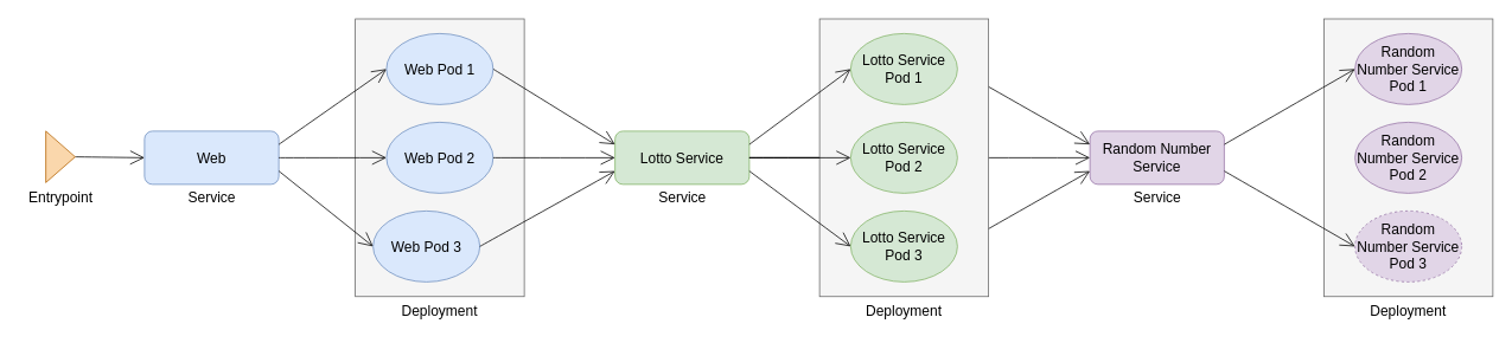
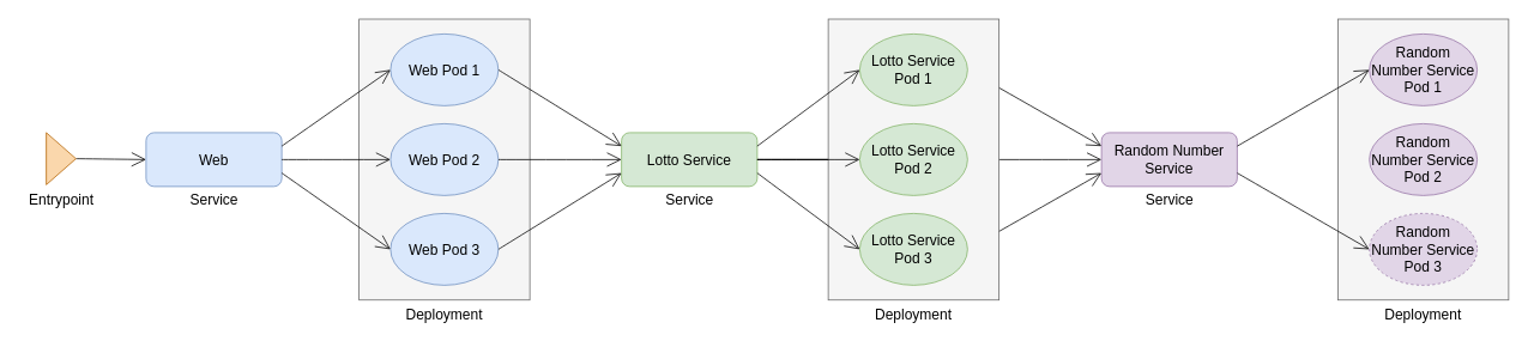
  <mxCell id="0" />
  <mxCell id="1" parent="0" />
  <mxCell id="2" value="Web" style="rounded=1;whiteSpace=wrap;html=1;fontSize=16;fillColor=#dae8fc;strokeColor=#6c8ebf;" vertex="1" parent="1"><mxGeometry x="162" y="147" width="151" height="60" as="geometry" /></mxCell>
  <mxCell id="3" value="Lotto Service" style="rounded=1;whiteSpace=wrap;html=1;fontSize=16;fillColor=#d5e8d4;strokeColor=#82b366;" vertex="1" parent="1"><mxGeometry x="691" y="147" width="151" height="60" as="geometry" /></mxCell>
  <mxCell id="4" value="Random Number Service" style="rounded=1;whiteSpace=wrap;html=1;fontSize=16;fillColor=#e1d5e7;strokeColor=#9673a6;" vertex="1" parent="1"><mxGeometry x="1225" y="147" width="151" height="60" as="geometry" /></mxCell>
  <mxCell id="5" style="edgeStyle=none;curved=1;rounded=0;orthogonalLoop=1;jettySize=auto;html=1;exitX=1;exitY=0.5;exitDx=0;exitDy=0;entryX=0;entryY=0.5;entryDx=0;entryDy=0;fontSize=12;endArrow=open;startSize=14;endSize=14;sourcePerimeterSpacing=8;targetPerimeterSpacing=8;" edge="1" parent="1" source="6" target="2"><mxGeometry relative="1" as="geometry" /></mxCell>
  <mxCell id="6" value="" style="triangle;whiteSpace=wrap;html=1;fontSize=16;fillColor=#fad7ac;strokeColor=#b46504;" vertex="1" parent="1"><mxGeometry x="51" y="147" width="33" height="58" as="geometry" /></mxCell>
  <mxCell id="7" value="Entrypoint" style="text;html=1;strokeColor=none;fillColor=none;align=center;verticalAlign=middle;whiteSpace=wrap;rounded=0;fontSize=16;" vertex="1" parent="1"><mxGeometry x="20.5" y="207" width="94" height="30" as="geometry" /></mxCell>
  <mxCell id="8" value="Service" style="text;html=1;strokeColor=none;fillColor=none;align=center;verticalAlign=middle;whiteSpace=wrap;rounded=0;fontSize=16;" vertex="1" parent="1"><mxGeometry x="190.5" y="207" width="94" height="30" as="geometry" /></mxCell>
  <mxCell id="9" value="" style="group" vertex="1" connectable="0" parent="1"><mxGeometry x="399" y="20.5" width="190" height="343" as="geometry" /></mxCell>
  <mxCell id="10" value="" style="rounded=0;whiteSpace=wrap;html=1;fontSize=16;fillColor=#f5f5f5;fontColor=#333333;strokeColor=#666666;" vertex="1" parent="9"><mxGeometry width="190" height="313" as="geometry" /></mxCell>
  <mxCell id="11" value="Web Pod 2" style="ellipse;whiteSpace=wrap;html=1;fontSize=16;fillColor=#dae8fc;strokeColor=#6c8ebf;" vertex="1" parent="9"><mxGeometry x="35" y="116.5" width="120" height="80" as="geometry" /></mxCell>
  <mxCell id="12" value="Web Pod 1" style="ellipse;whiteSpace=wrap;html=1;fontSize=16;fillColor=#dae8fc;strokeColor=#6c8ebf;" vertex="1" parent="9"><mxGeometry x="35" y="16.5" width="120" height="80" as="geometry" /></mxCell>
- <mxCell id="13" value="Web Pod 3" style="ellipse;whiteSpace=wrap;html=1;fontSize=16;fillColor=#dae8fc;strokeColor=#6c8ebf;" vertex="1" parent="9"><mxGeometry x="20" y="216.5" width="120" height="80" as="geometry" /></mxCell>
+ <mxCell id="13" value="Web Pod 3" style="ellipse;whiteSpace=wrap;html=1;fontSize=16;fillColor=#dae8fc;strokeColor=#6c8ebf;" vertex="1" parent="9"><mxGeometry x="35" y="216.5" width="120" height="80" as="geometry" /></mxCell>
  <mxCell id="14" value="Deployment" style="text;html=1;strokeColor=none;fillColor=none;align=center;verticalAlign=middle;whiteSpace=wrap;rounded=0;fontSize=16;" vertex="1" parent="9"><mxGeometry x="39.25" y="313" width="111.5" height="30" as="geometry" /></mxCell>
  <mxCell id="15" style="edgeStyle=none;curved=1;rounded=0;orthogonalLoop=1;jettySize=auto;html=1;exitX=1;exitY=0.5;exitDx=0;exitDy=0;entryX=0;entryY=0.5;entryDx=0;entryDy=0;fontSize=12;endArrow=open;startSize=14;endSize=14;sourcePerimeterSpacing=8;targetPerimeterSpacing=8;" edge="1" parent="1" source="3" target="32"><mxGeometry relative="1" as="geometry" /></mxCell>
  <mxCell id="16" style="edgeStyle=none;curved=1;rounded=0;orthogonalLoop=1;jettySize=auto;html=1;exitX=1;exitY=0.25;exitDx=0;exitDy=0;entryX=0;entryY=0.5;entryDx=0;entryDy=0;fontSize=12;endArrow=open;startSize=14;endSize=14;sourcePerimeterSpacing=8;targetPerimeterSpacing=8;" edge="1" parent="1" source="2" target="12"><mxGeometry relative="1" as="geometry" /></mxCell>
  <mxCell id="17" style="edgeStyle=none;curved=1;rounded=0;orthogonalLoop=1;jettySize=auto;html=1;exitX=1;exitY=0.5;exitDx=0;exitDy=0;entryX=0;entryY=0.5;entryDx=0;entryDy=0;fontSize=12;endArrow=open;startSize=14;endSize=14;sourcePerimeterSpacing=8;targetPerimeterSpacing=8;" edge="1" parent="1" source="2" target="11"><mxGeometry relative="1" as="geometry" /></mxCell>
  <mxCell id="18" style="edgeStyle=none;curved=1;rounded=0;orthogonalLoop=1;jettySize=auto;html=1;exitX=1;exitY=0.75;exitDx=0;exitDy=0;entryX=0;entryY=0.5;entryDx=0;entryDy=0;fontSize=12;endArrow=open;startSize=14;endSize=14;sourcePerimeterSpacing=8;targetPerimeterSpacing=8;" edge="1" parent="1" source="2" target="13"><mxGeometry relative="1" as="geometry" /></mxCell>
  <mxCell id="19" style="edgeStyle=none;curved=1;rounded=0;orthogonalLoop=1;jettySize=auto;html=1;exitX=1;exitY=0.5;exitDx=0;exitDy=0;entryX=0;entryY=0.5;entryDx=0;entryDy=0;fontSize=12;endArrow=open;startSize=14;endSize=14;sourcePerimeterSpacing=8;targetPerimeterSpacing=8;" edge="1" parent="1" source="11" target="3"><mxGeometry relative="1" as="geometry" /></mxCell>
  <mxCell id="20" style="edgeStyle=none;curved=1;rounded=0;orthogonalLoop=1;jettySize=auto;html=1;exitX=1;exitY=0.5;exitDx=0;exitDy=0;entryX=0;entryY=0.75;entryDx=0;entryDy=0;fontSize=12;endArrow=open;startSize=14;endSize=14;sourcePerimeterSpacing=8;targetPerimeterSpacing=8;" edge="1" parent="1" source="13" target="3"><mxGeometry relative="1" as="geometry" /></mxCell>
  <mxCell id="21" style="edgeStyle=none;curved=1;rounded=0;orthogonalLoop=1;jettySize=auto;html=1;exitX=1;exitY=0.5;exitDx=0;exitDy=0;entryX=0;entryY=0.25;entryDx=0;entryDy=0;fontSize=12;endArrow=open;startSize=14;endSize=14;sourcePerimeterSpacing=8;targetPerimeterSpacing=8;" edge="1" parent="1" source="12" target="3"><mxGeometry relative="1" as="geometry" /></mxCell>
  <mxCell id="22" style="edgeStyle=none;curved=1;rounded=0;orthogonalLoop=1;jettySize=auto;html=1;exitX=1;exitY=0.5;exitDx=0;exitDy=0;entryX=0;entryY=0.5;entryDx=0;entryDy=0;fontSize=12;endArrow=open;startSize=14;endSize=14;sourcePerimeterSpacing=8;targetPerimeterSpacing=8;" edge="1" parent="1"><mxGeometry relative="1" as="geometry"><mxPoint x="842" y="177" as="sourcePoint" /><mxPoint x="956" y="177" as="targetPoint" /></mxGeometry></mxCell>
  <mxCell id="23" style="edgeStyle=none;curved=1;rounded=0;orthogonalLoop=1;jettySize=auto;html=1;exitX=1;exitY=0.5;exitDx=0;exitDy=0;entryX=0;entryY=0.25;entryDx=0;entryDy=0;fontSize=12;endArrow=open;startSize=14;endSize=14;sourcePerimeterSpacing=8;targetPerimeterSpacing=8;" edge="1" parent="1" source="33" target="4"><mxGeometry relative="1" as="geometry" /></mxCell>
  <mxCell id="24" style="edgeStyle=none;curved=1;rounded=0;orthogonalLoop=1;jettySize=auto;html=1;exitX=1;exitY=0.5;exitDx=0;exitDy=0;entryX=0;entryY=0.75;entryDx=0;entryDy=0;fontSize=12;endArrow=open;startSize=14;endSize=14;sourcePerimeterSpacing=8;targetPerimeterSpacing=8;" edge="1" parent="1" source="34" target="4"><mxGeometry relative="1" as="geometry" /></mxCell>
  <mxCell id="25" style="edgeStyle=none;curved=1;rounded=0;orthogonalLoop=1;jettySize=auto;html=1;exitX=1;exitY=0.5;exitDx=0;exitDy=0;entryX=0;entryY=0.5;entryDx=0;entryDy=0;fontSize=12;endArrow=open;startSize=14;endSize=14;sourcePerimeterSpacing=8;targetPerimeterSpacing=8;" edge="1" parent="1" source="32" target="4"><mxGeometry relative="1" as="geometry" /></mxCell>
  <mxCell id="26" value="" style="rounded=0;whiteSpace=wrap;html=1;fontSize=16;fillColor=#f5f5f5;fontColor=#333333;strokeColor=#666666;" vertex="1" parent="1"><mxGeometry x="1488" y="20.5" width="190" height="313" as="geometry" /></mxCell>
  <mxCell id="27" value="Random Number Service Pod 2" style="ellipse;whiteSpace=wrap;html=1;fontSize=16;fillColor=#e1d5e7;strokeColor=#9673a6;" vertex="1" parent="1"><mxGeometry x="1523" y="137" width="120" height="80" as="geometry" /></mxCell>
  <mxCell id="28" value="Random Number Service Pod 1" style="ellipse;whiteSpace=wrap;html=1;fontSize=16;fillColor=#e1d5e7;strokeColor=#9673a6;" vertex="1" parent="1"><mxGeometry x="1523" y="37" width="120" height="80" as="geometry" /></mxCell>
  <mxCell id="29" value="Random Number Service Pod 3" style="ellipse;whiteSpace=wrap;html=1;fontSize=16;fillColor=#e1d5e7;strokeColor=#9673a6;dashed=1;" vertex="1" parent="1"><mxGeometry x="1523" y="237" width="120" height="80" as="geometry" /></mxCell>
  <mxCell id="30" value="Deployment" style="text;html=1;strokeColor=none;fillColor=none;align=center;verticalAlign=middle;whiteSpace=wrap;rounded=0;fontSize=16;" vertex="1" parent="1"><mxGeometry x="1527.25" y="333.5" width="111.5" height="30" as="geometry" /></mxCell>
  <mxCell id="31" value="" style="rounded=0;whiteSpace=wrap;html=1;fontSize=16;fillColor=#f5f5f5;fontColor=#333333;strokeColor=#666666;container=0;" vertex="1" parent="1"><mxGeometry x="921" y="20.5" width="190" height="313" as="geometry" /></mxCell>
  <mxCell id="32" value="Lotto Service Pod 2" style="ellipse;whiteSpace=wrap;html=1;fontSize=16;fillColor=#d5e8d4;strokeColor=#82b366;container=0;" vertex="1" parent="1"><mxGeometry x="956" y="137" width="120" height="80" as="geometry" /></mxCell>
  <mxCell id="33" value="Lotto Service Pod 1" style="ellipse;whiteSpace=wrap;html=1;fontSize=16;fillColor=#d5e8d4;strokeColor=#82b366;container=0;" vertex="1" parent="1"><mxGeometry x="956" y="37" width="120" height="80" as="geometry" /></mxCell>
  <mxCell id="34" value="Lotto Service Pod 3" style="ellipse;whiteSpace=wrap;html=1;fontSize=16;fillColor=#d5e8d4;strokeColor=#82b366;container=0;" vertex="1" parent="1"><mxGeometry x="956" y="237" width="120" height="80" as="geometry" /></mxCell>
  <mxCell id="35" value="Deployment" style="text;html=1;strokeColor=none;fillColor=none;align=center;verticalAlign=middle;whiteSpace=wrap;rounded=0;fontSize=16;container=0;" vertex="1" parent="1"><mxGeometry x="960.25" y="333.5" width="111.5" height="30" as="geometry" /></mxCell>
  <mxCell id="36" style="edgeStyle=none;curved=1;rounded=0;orthogonalLoop=1;jettySize=auto;html=1;exitX=1;exitY=0.75;exitDx=0;exitDy=0;entryX=0;entryY=0.5;entryDx=0;entryDy=0;fontSize=12;endArrow=open;startSize=14;endSize=14;sourcePerimeterSpacing=8;targetPerimeterSpacing=8;" edge="1" parent="1" source="3" target="34"><mxGeometry relative="1" as="geometry" /></mxCell>
  <mxCell id="37" style="edgeStyle=none;curved=1;rounded=0;orthogonalLoop=1;jettySize=auto;html=1;exitX=1;exitY=0.25;exitDx=0;exitDy=0;entryX=0;entryY=0.5;entryDx=0;entryDy=0;fontSize=12;endArrow=open;startSize=14;endSize=14;sourcePerimeterSpacing=8;targetPerimeterSpacing=8;" edge="1" parent="1" source="3"><mxGeometry relative="1" as="geometry"><mxPoint x="842" y="177" as="sourcePoint" /><mxPoint x="956" y="77" as="targetPoint" /></mxGeometry></mxCell>
  <mxCell id="38" style="edgeStyle=none;curved=1;rounded=0;orthogonalLoop=1;jettySize=auto;html=1;exitX=1;exitY=0.5;exitDx=0;exitDy=0;entryX=0;entryY=0.5;entryDx=0;entryDy=0;fontSize=12;endArrow=open;startSize=14;endSize=14;sourcePerimeterSpacing=8;targetPerimeterSpacing=8;" edge="1" parent="1"><mxGeometry relative="1" as="geometry"><mxPoint x="842" y="177" as="sourcePoint" /><mxPoint x="956" y="177" as="targetPoint" /></mxGeometry></mxCell>
  <mxCell id="39" style="edgeStyle=none;curved=1;rounded=0;orthogonalLoop=1;jettySize=auto;html=1;exitX=1;exitY=0.25;exitDx=0;exitDy=0;entryX=0;entryY=0.5;entryDx=0;entryDy=0;fontSize=12;endArrow=open;startSize=14;endSize=14;sourcePerimeterSpacing=8;targetPerimeterSpacing=8;" edge="1" parent="1" source="4" target="28"><mxGeometry relative="1" as="geometry" /></mxCell>
  <mxCell id="40" style="edgeStyle=none;curved=1;rounded=0;orthogonalLoop=1;jettySize=auto;html=1;exitX=1;exitY=0.75;exitDx=0;exitDy=0;entryX=0;entryY=0.5;entryDx=0;entryDy=0;fontSize=12;endArrow=open;startSize=14;endSize=14;sourcePerimeterSpacing=8;targetPerimeterSpacing=8;" edge="1" parent="1" source="4" target="29"><mxGeometry relative="1" as="geometry" /></mxCell>
  <mxCell id="41" value="Service" style="text;html=1;strokeColor=none;fillColor=none;align=center;verticalAlign=middle;whiteSpace=wrap;rounded=0;fontSize=16;" vertex="1" parent="1"><mxGeometry x="719.5" y="207" width="94" height="30" as="geometry" /></mxCell>
  <mxCell id="42" value="Service" style="text;html=1;strokeColor=none;fillColor=none;align=center;verticalAlign=middle;whiteSpace=wrap;rounded=0;fontSize=16;" vertex="1" parent="1"><mxGeometry x="1253.5" y="207" width="94" height="30" as="geometry" /></mxCell>
